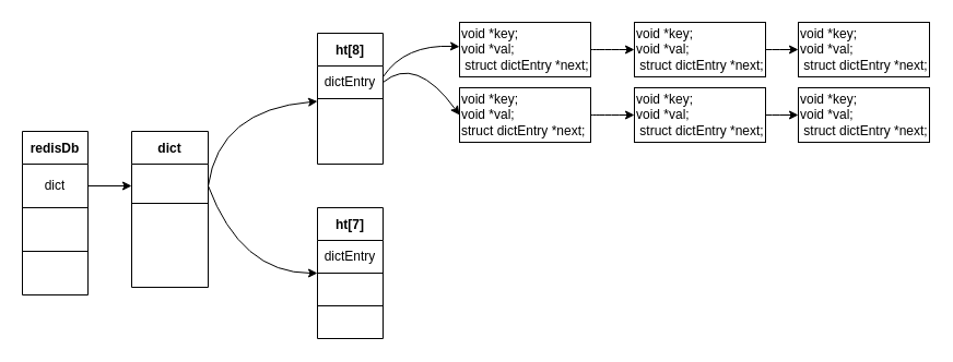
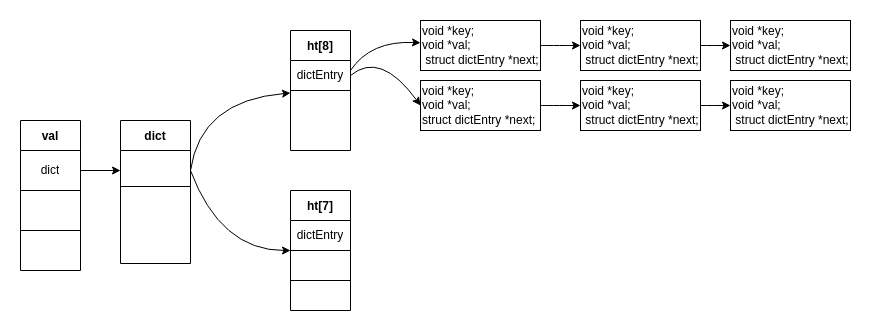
  <mxCell id="0" />
  <mxCell id="1" parent="0" />
- <mxCell id="2" value="redisDb" style="shape=table;startSize=30;container=1;collapsible=0;childLayout=tableLayout;fontStyle=1;align=center;pointerEvents=1;" vertex="1" parent="1"><mxGeometry x="20" y="120" width="60" height="150" as="geometry" /></mxCell>
+ <mxCell id="2" value="val" style="shape=table;startSize=30;container=1;collapsible=0;childLayout=tableLayout;fontStyle=1;align=center;pointerEvents=1;" vertex="1" parent="1"><mxGeometry x="20" y="120" width="60" height="150" as="geometry" /></mxCell>
  <mxCell id="3" value="" style="shape=partialRectangle;html=1;whiteSpace=wrap;collapsible=0;dropTarget=0;pointerEvents=0;fillColor=none;top=0;left=0;bottom=0;right=0;points=[[0,0.5],[1,0.5]];portConstraint=eastwest;" vertex="1" parent="2"><mxGeometry y="30" width="60" height="40" as="geometry" /></mxCell>
  <mxCell id="4" value="dict" style="shape=partialRectangle;html=1;whiteSpace=wrap;connectable=0;fillColor=none;top=0;left=0;bottom=0;right=0;overflow=hidden;pointerEvents=1;" vertex="1" parent="3"><mxGeometry width="60" height="40" as="geometry"><mxRectangle width="60" height="40" as="alternateBounds" /></mxGeometry></mxCell>
  <mxCell id="5" value="" style="shape=partialRectangle;html=1;whiteSpace=wrap;collapsible=0;dropTarget=0;pointerEvents=0;fillColor=none;top=0;left=0;bottom=0;right=0;points=[[0,0.5],[1,0.5]];portConstraint=eastwest;" vertex="1" parent="2"><mxGeometry y="70" width="60" height="40" as="geometry" /></mxCell>
  <mxCell id="6" value="" style="shape=partialRectangle;html=1;whiteSpace=wrap;connectable=0;fillColor=none;top=0;left=0;bottom=0;right=0;overflow=hidden;pointerEvents=1;" vertex="1" parent="5"><mxGeometry width="60" height="40" as="geometry"><mxRectangle width="60" height="40" as="alternateBounds" /></mxGeometry></mxCell>
  <mxCell id="7" value="" style="shape=partialRectangle;html=1;whiteSpace=wrap;collapsible=0;dropTarget=0;pointerEvents=0;fillColor=none;top=0;left=0;bottom=0;right=0;points=[[0,0.5],[1,0.5]];portConstraint=eastwest;" vertex="1" parent="2"><mxGeometry y="110" width="60" height="40" as="geometry" /></mxCell>
  <mxCell id="8" value="" style="shape=partialRectangle;html=1;whiteSpace=wrap;connectable=0;fillColor=none;top=0;left=0;bottom=0;right=0;overflow=hidden;pointerEvents=1;" vertex="1" parent="7"><mxGeometry width="60" height="40" as="geometry"><mxRectangle width="60" height="40" as="alternateBounds" /></mxGeometry></mxCell>
  <mxCell id="9" value="" style="endArrow=classic;html=1;rounded=0;exitX=1;exitY=0.5;exitDx=0;exitDy=0;entryX=0;entryY=0.5;entryDx=0;entryDy=0;" edge="1" parent="1" source="3" target="11"><mxGeometry width="50" height="50" relative="1" as="geometry"><mxPoint x="300" y="440" as="sourcePoint" /><mxPoint x="120" y="160" as="targetPoint" /></mxGeometry></mxCell>
  <mxCell id="10" value="dict" style="shape=table;startSize=30;container=1;collapsible=0;childLayout=tableLayout;fontStyle=1;align=center;pointerEvents=1;" vertex="1" parent="1"><mxGeometry x="120" y="120" width="70" height="143" as="geometry" /></mxCell>
  <mxCell id="11" value="" style="shape=partialRectangle;html=1;whiteSpace=wrap;collapsible=0;dropTarget=0;pointerEvents=0;fillColor=none;top=0;left=0;bottom=0;right=0;points=[[0,0.5],[1,0.5]];portConstraint=eastwest;" vertex="1" parent="10"><mxGeometry y="30" width="70" height="40" as="geometry" /></mxCell>
  <mxCell id="12" value="" style="shape=partialRectangle;html=1;whiteSpace=wrap;collapsible=0;dropTarget=0;pointerEvents=0;fillColor=none;top=0;left=0;bottom=0;right=0;points=[[0,0.5],[1,0.5]];portConstraint=eastwest;" vertex="1" parent="10"><mxGeometry y="70" width="70" height="36" as="geometry" /></mxCell>
  <mxCell id="13" value="" style="shape=partialRectangle;html=1;whiteSpace=wrap;connectable=0;fillColor=none;top=0;left=0;bottom=0;right=0;overflow=hidden;pointerEvents=1;" vertex="1" parent="12"><mxGeometry width="70" height="36" as="geometry"><mxRectangle width="70" height="36" as="alternateBounds" /></mxGeometry></mxCell>
  <mxCell id="14" value="" style="shape=partialRectangle;html=1;whiteSpace=wrap;collapsible=0;dropTarget=0;pointerEvents=0;fillColor=none;top=0;left=0;bottom=0;right=0;points=[[0,0.5],[1,0.5]];portConstraint=eastwest;" vertex="1" parent="10"><mxGeometry y="106" width="70" height="37" as="geometry" /></mxCell>
  <mxCell id="15" value="" style="shape=partialRectangle;html=1;whiteSpace=wrap;connectable=0;fillColor=none;top=0;left=0;bottom=0;right=0;overflow=hidden;pointerEvents=1;" vertex="1" parent="14"><mxGeometry width="70" height="37" as="geometry"><mxRectangle width="70" height="37" as="alternateBounds" /></mxGeometry></mxCell>
  <mxCell id="16" value="" style="endArrow=classic;html=1;curved=1;exitX=1;exitY=0.5;exitDx=0;exitDy=0;" edge="1" parent="1" source="11" target="17"><mxGeometry width="50" height="50" relative="1" as="geometry"><mxPoint x="190" y="160" as="sourcePoint" /><mxPoint x="260" y="100" as="targetPoint" /><Array as="points"><mxPoint x="200" y="100" /></Array></mxGeometry></mxCell>
  <mxCell id="17" value="ht[8]" style="shape=table;startSize=30;container=1;collapsible=0;childLayout=tableLayout;fontStyle=1;align=center;pointerEvents=1;" vertex="1" parent="1"><mxGeometry x="290" y="30" width="60" height="120" as="geometry" /></mxCell>
  <mxCell id="18" value="" style="shape=partialRectangle;html=1;whiteSpace=wrap;collapsible=0;dropTarget=0;pointerEvents=0;fillColor=none;top=0;left=0;bottom=0;right=0;points=[[0,0.5],[1,0.5]];portConstraint=eastwest;" vertex="1" parent="17"><mxGeometry y="30" width="60" height="30" as="geometry" /></mxCell>
  <mxCell id="19" value="dictEntry" style="shape=partialRectangle;html=1;whiteSpace=wrap;connectable=0;fillColor=none;top=0;left=0;bottom=0;right=0;overflow=hidden;pointerEvents=1;" vertex="1" parent="18"><mxGeometry width="60" height="30" as="geometry"><mxRectangle width="60" height="30" as="alternateBounds" /></mxGeometry></mxCell>
  <mxCell id="20" value="" style="shape=partialRectangle;html=1;whiteSpace=wrap;collapsible=0;dropTarget=0;pointerEvents=0;fillColor=none;top=0;left=0;bottom=0;right=0;points=[[0,0.5],[1,0.5]];portConstraint=eastwest;" vertex="1" parent="17"><mxGeometry y="60" width="60" height="30" as="geometry" /></mxCell>
  <mxCell id="21" value="" style="shape=partialRectangle;html=1;whiteSpace=wrap;collapsible=0;dropTarget=0;pointerEvents=0;fillColor=none;top=0;left=0;bottom=0;right=0;points=[[0,0.5],[1,0.5]];portConstraint=eastwest;" vertex="1" parent="17"><mxGeometry y="90" width="60" height="30" as="geometry" /></mxCell>
  <mxCell id="22" value="" style="shape=partialRectangle;html=1;whiteSpace=wrap;connectable=0;fillColor=none;top=0;left=0;bottom=0;right=0;overflow=hidden;pointerEvents=1;" vertex="1" parent="21"><mxGeometry width="60" height="30" as="geometry"><mxRectangle width="60" height="30" as="alternateBounds" /></mxGeometry></mxCell>
  <mxCell id="23" value="" style="endArrow=classic;html=1;curved=1;exitX=1;exitY=0.5;exitDx=0;exitDy=0;" edge="1" parent="1" target="24" source="11"><mxGeometry width="50" height="50" relative="1" as="geometry"><mxPoint x="210" y="310" as="sourcePoint" /><mxPoint x="280" y="250" as="targetPoint" /><Array as="points"><mxPoint x="220" y="250" /></Array></mxGeometry></mxCell>
  <mxCell id="24" value="ht[7]" style="shape=table;startSize=30;container=1;collapsible=0;childLayout=tableLayout;fontStyle=1;align=center;pointerEvents=1;" vertex="1" parent="1"><mxGeometry x="290" y="190" width="60" height="120" as="geometry" /></mxCell>
  <mxCell id="25" value="" style="shape=partialRectangle;html=1;whiteSpace=wrap;collapsible=0;dropTarget=0;pointerEvents=0;fillColor=none;top=0;left=0;bottom=0;right=0;points=[[0,0.5],[1,0.5]];portConstraint=eastwest;" vertex="1" parent="24"><mxGeometry y="30" width="60" height="30" as="geometry" /></mxCell>
  <mxCell id="26" value="dictEntry" style="shape=partialRectangle;html=1;whiteSpace=wrap;connectable=0;fillColor=none;top=0;left=0;bottom=0;right=0;overflow=hidden;pointerEvents=1;" vertex="1" parent="25"><mxGeometry width="60" height="30" as="geometry"><mxRectangle width="60" height="30" as="alternateBounds" /></mxGeometry></mxCell>
  <mxCell id="27" value="" style="shape=partialRectangle;html=1;whiteSpace=wrap;collapsible=0;dropTarget=0;pointerEvents=0;fillColor=none;top=0;left=0;bottom=0;right=0;points=[[0,0.5],[1,0.5]];portConstraint=eastwest;" vertex="1" parent="24"><mxGeometry y="60" width="60" height="30" as="geometry" /></mxCell>
  <mxCell id="28" value="" style="shape=partialRectangle;html=1;whiteSpace=wrap;connectable=0;fillColor=none;top=0;left=0;bottom=0;right=0;overflow=hidden;pointerEvents=1;" vertex="1" parent="27"><mxGeometry width="60" height="30" as="geometry"><mxRectangle width="60" height="30" as="alternateBounds" /></mxGeometry></mxCell>
  <mxCell id="29" value="" style="shape=partialRectangle;html=1;whiteSpace=wrap;collapsible=0;dropTarget=0;pointerEvents=0;fillColor=none;top=0;left=0;bottom=0;right=0;points=[[0,0.5],[1,0.5]];portConstraint=eastwest;" vertex="1" parent="24"><mxGeometry y="90" width="60" height="30" as="geometry" /></mxCell>
  <mxCell id="30" value="" style="shape=partialRectangle;html=1;whiteSpace=wrap;connectable=0;fillColor=none;top=0;left=0;bottom=0;right=0;overflow=hidden;pointerEvents=1;" vertex="1" parent="29"><mxGeometry width="60" height="30" as="geometry"><mxRectangle width="60" height="30" as="alternateBounds" /></mxGeometry></mxCell>
  <mxCell id="31" value="" style="endArrow=classic;html=1;curved=1;exitX=1;exitY=0.333;exitDx=0;exitDy=0;exitPerimeter=0;" edge="1" parent="1" source="18" target="33"><mxGeometry width="50" height="50" relative="1" as="geometry"><mxPoint x="350" y="80" as="sourcePoint" /><mxPoint x="410" y="40" as="targetPoint" /><Array as="points"><mxPoint x="370" y="40" /></Array></mxGeometry></mxCell>
  <mxCell id="32" style="edgeStyle=orthogonalEdgeStyle;curved=1;orthogonalLoop=1;jettySize=auto;html=1;entryX=0;entryY=0.5;entryDx=0;entryDy=0;" edge="1" parent="1" source="33" target="38"><mxGeometry relative="1" as="geometry" /></mxCell>
  <mxCell id="33" value="&lt;div&gt;void *key;&lt;/div&gt;&lt;div&gt;void *val;&lt;/div&gt;&lt;div&gt;&amp;nbsp;struct dictEntry *next;&lt;/div&gt;" style="rounded=0;whiteSpace=wrap;html=1;align=left;" vertex="1" parent="1"><mxGeometry x="420" y="20" width="120" height="50" as="geometry" /></mxCell>
  <mxCell id="34" style="edgeStyle=orthogonalEdgeStyle;curved=1;orthogonalLoop=1;jettySize=auto;html=1;exitX=1;exitY=0.5;exitDx=0;exitDy=0;entryX=0;entryY=0.5;entryDx=0;entryDy=0;" edge="1" parent="1" source="35" target="41"><mxGeometry relative="1" as="geometry" /></mxCell>
  <mxCell id="35" value="&lt;div&gt;void *key;&lt;/div&gt;&lt;div&gt;void *val;&lt;/div&gt;&lt;div&gt;struct dictEntry *next;&lt;/div&gt;" style="rounded=0;whiteSpace=wrap;html=1;align=left;" vertex="1" parent="1"><mxGeometry x="420" y="80" width="120" height="50" as="geometry" /></mxCell>
  <mxCell id="36" value="" style="endArrow=classic;html=1;curved=1;exitX=1;exitY=0.5;exitDx=0;exitDy=0;entryX=0;entryY=0.5;entryDx=0;entryDy=0;" edge="1" parent="1" source="18" target="35"><mxGeometry width="50" height="50" relative="1" as="geometry"><mxPoint x="360" y="79.99" as="sourcePoint" /><mxPoint x="430" y="51.786" as="targetPoint" /><Array as="points"><mxPoint x="380" y="50" /></Array></mxGeometry></mxCell>
  <mxCell id="37" style="edgeStyle=orthogonalEdgeStyle;curved=1;orthogonalLoop=1;jettySize=auto;html=1;exitX=1;exitY=0.5;exitDx=0;exitDy=0;entryX=0;entryY=0.5;entryDx=0;entryDy=0;" edge="1" parent="1" source="38" target="39"><mxGeometry relative="1" as="geometry" /></mxCell>
  <mxCell id="38" value="&lt;div&gt;void *key;&lt;/div&gt;&lt;div&gt;void *val;&lt;/div&gt;&lt;div&gt;&amp;nbsp;struct dictEntry *next;&lt;/div&gt;" style="rounded=0;whiteSpace=wrap;html=1;align=left;" vertex="1" parent="1"><mxGeometry x="580" y="20" width="120" height="50" as="geometry" /></mxCell>
  <mxCell id="39" value="&lt;div&gt;void *key;&lt;/div&gt;&lt;div&gt;void *val;&lt;/div&gt;&lt;div&gt;&amp;nbsp;struct dictEntry *next;&lt;/div&gt;" style="rounded=0;whiteSpace=wrap;html=1;align=left;" vertex="1" parent="1"><mxGeometry x="730" y="20" width="120" height="50" as="geometry" /></mxCell>
  <mxCell id="40" style="edgeStyle=orthogonalEdgeStyle;curved=1;orthogonalLoop=1;jettySize=auto;html=1;exitX=1;exitY=0.5;exitDx=0;exitDy=0;entryX=0;entryY=0.5;entryDx=0;entryDy=0;" edge="1" parent="1" source="41" target="42"><mxGeometry relative="1" as="geometry" /></mxCell>
  <mxCell id="41" value="&lt;div&gt;void *key;&lt;/div&gt;&lt;div&gt;void *val;&lt;/div&gt;&lt;div&gt;&amp;nbsp;struct dictEntry *next;&lt;/div&gt;" style="rounded=0;whiteSpace=wrap;html=1;align=left;" vertex="1" parent="1"><mxGeometry x="580" y="80" width="120" height="50" as="geometry" /></mxCell>
  <mxCell id="42" value="&lt;div&gt;void *key;&lt;/div&gt;&lt;div&gt;void *val;&lt;/div&gt;&lt;div&gt;&amp;nbsp;struct dictEntry *next;&lt;/div&gt;" style="rounded=0;whiteSpace=wrap;html=1;align=left;" vertex="1" parent="1"><mxGeometry x="730" y="80" width="120" height="50" as="geometry" /></mxCell>
